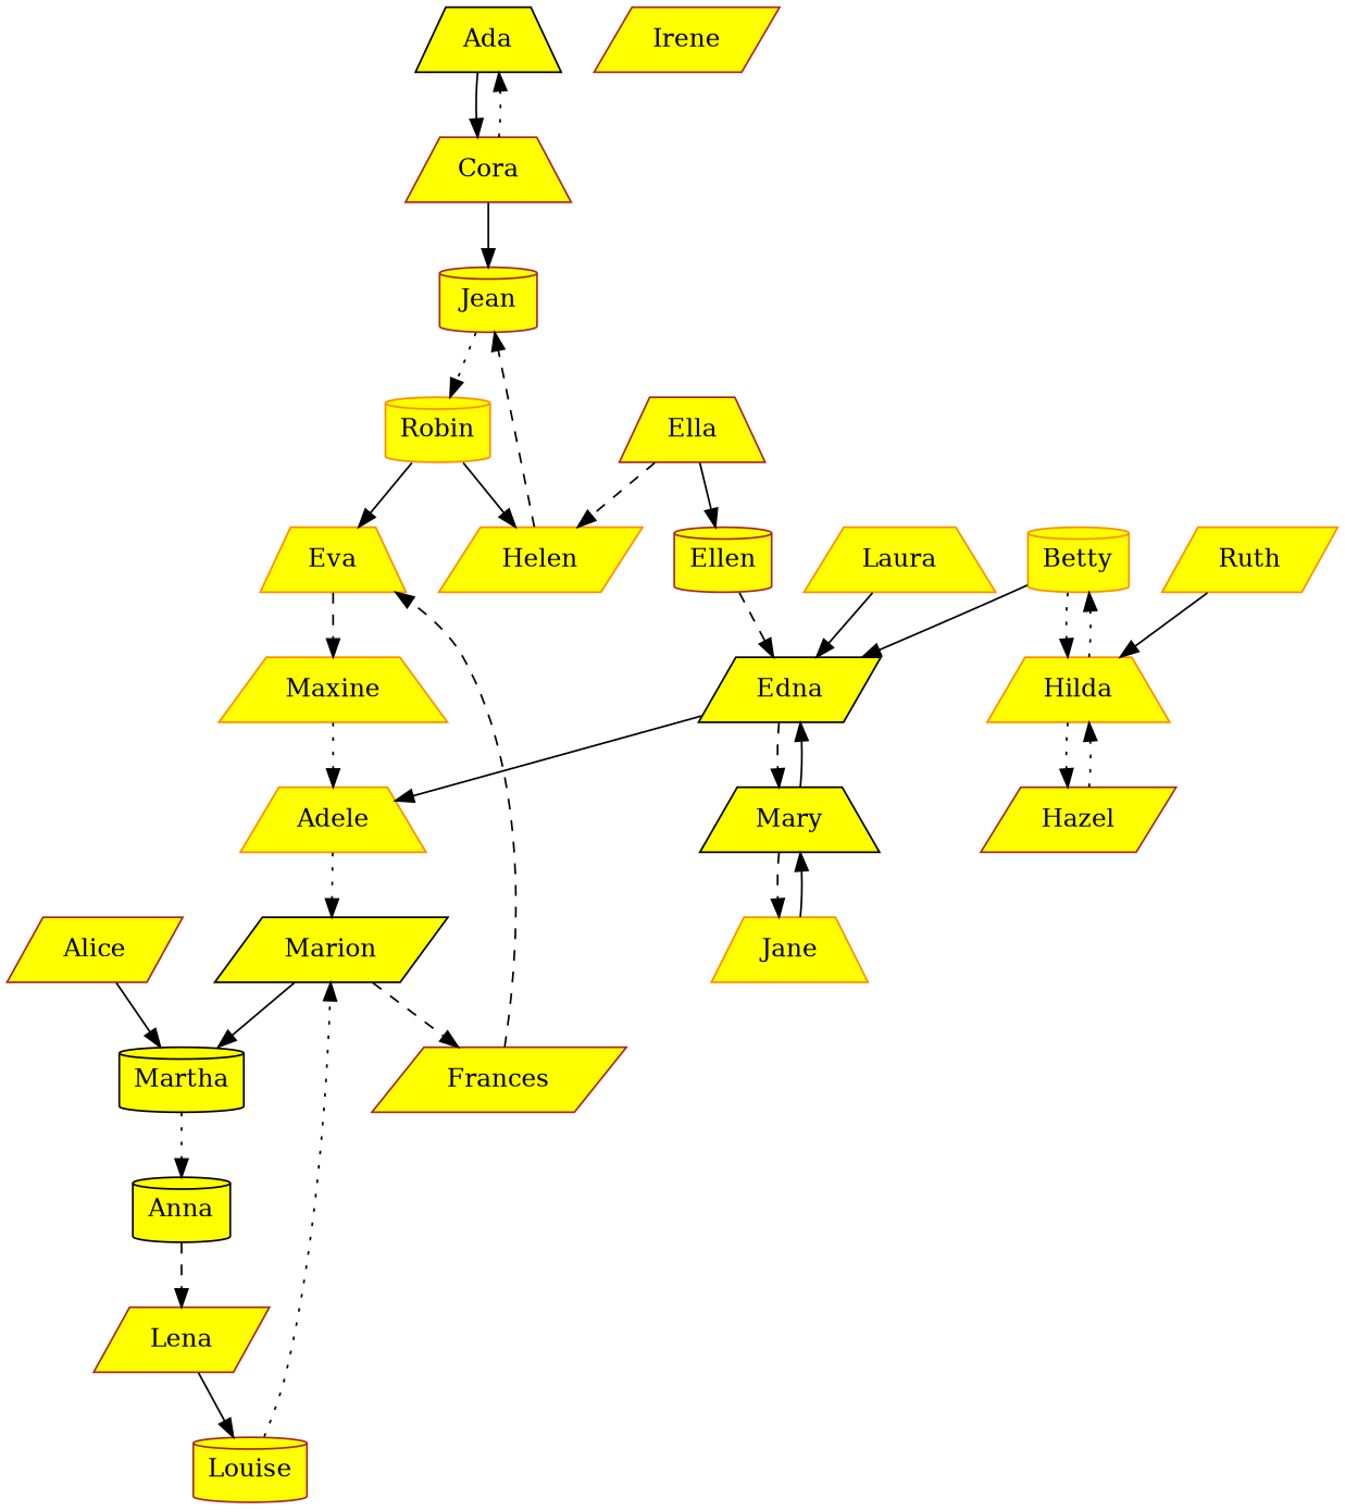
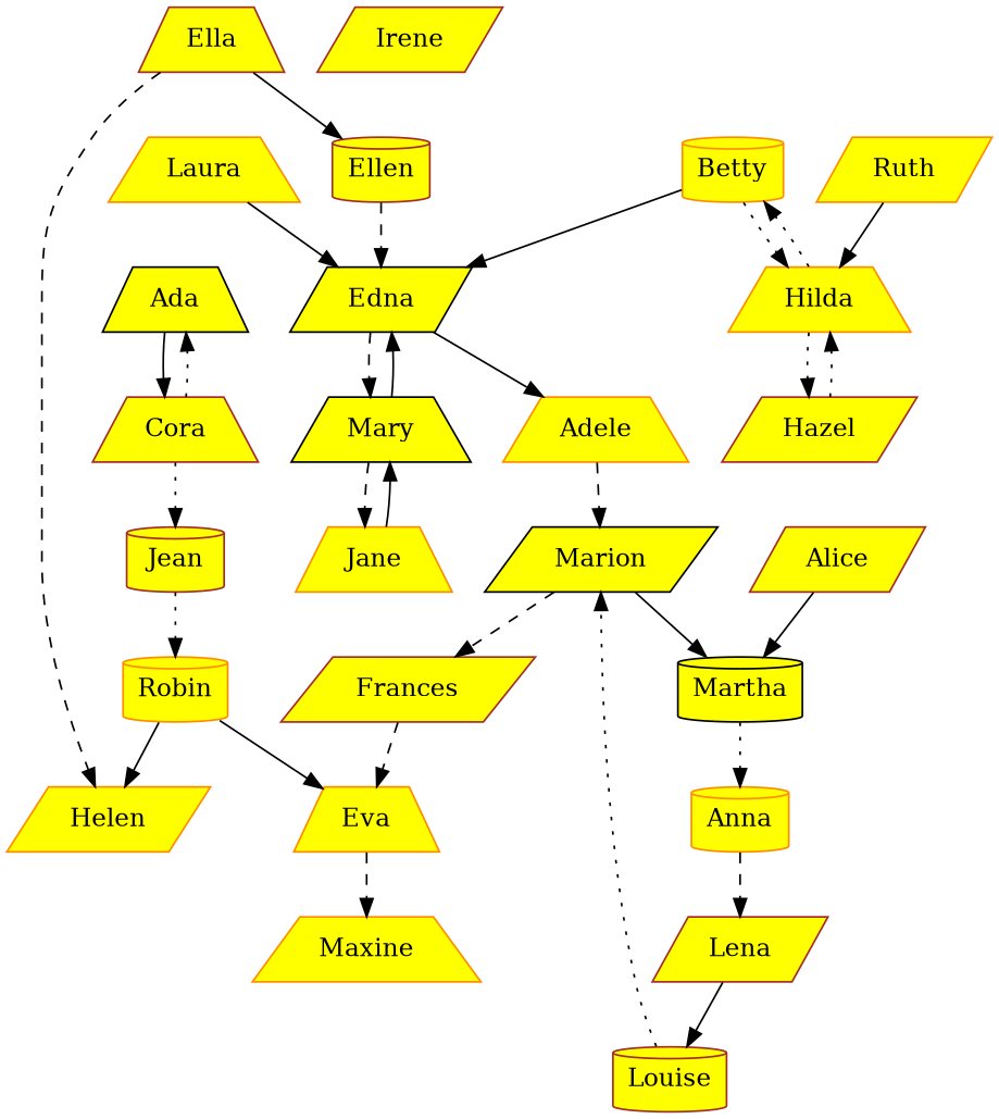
  digraph {
    node [color=brown fillcolor="#ffff00" shape=trapezium style=filled]
    edge [style=solid w=1]
    Ada [color=black]
    Cora
    Jean [shape=cylinder]
    Robin [color=darkorange shape=cylinder]
    Helen [color=darkorange shape=parallelogram]
    Eva [color=darkorange]
    Louise [shape=cylinder]
    Marion [color=black shape=parallelogram]
    Martha [color=black shape=cylinder]
    Frances [shape=parallelogram]
-   Anna [color=black shape=cylinder]
+   Anna [color=darkorange shape=cylinder]
    Maxine [color=darkorange]
    Lena [shape=parallelogram]
    Alice [shape=parallelogram]
    Adele [color=darkorange]
    Hazel [shape=parallelogram]
    Hilda [color=darkorange]
    Betty [color=darkorange shape=cylinder]
    Edna [color=black shape=parallelogram]
    Mary [color=black]
    Ruth [color=darkorange shape=parallelogram]
    Jane [color=darkorange]
    Ella
    Ellen [shape=cylinder]
    Laura [color=darkorange]
    Irene [shape=parallelogram]
    Ada -> Cora
    Cora -> Ada [style=dotted]
-   Cora -> Jean
+   Cora -> Jean [style=dotted]
    Jean -> Robin [style=dotted]
    Robin -> Helen
    Robin -> Eva
-   Helen -> Jean [style=dashed]
    Eva -> Maxine [style=dashed]
    Louise -> Marion [style=dotted]
    Marion -> Martha
    Marion -> Frances [style=dashed]
    Martha -> Anna [style=dotted]
    Frances -> Eva [style=dashed]
    Anna -> Lena [style=dashed]
-   Maxine -> Adele [style=dotted]
    Lena -> Louise
    Alice -> Martha
-   Adele -> Marion [style=dotted]
+   Adele -> Marion [style=dashed]
    Hazel -> Hilda [style=dotted]
    Hilda -> Hazel [style=dotted]
    Hilda -> Betty [style=dotted]
    Betty -> Hilda [style=dotted]
    Betty -> Edna
    Edna -> Adele
    Edna -> Mary [style=dashed]
    Mary -> Edna
    Mary -> Jane [style=dashed]
    Ruth -> Hilda
    Jane -> Mary
    Ella -> Helen [style=dashed]
    Ella -> Ellen
    Ellen -> Edna [style=dashed]
    Laura -> Edna
  }
